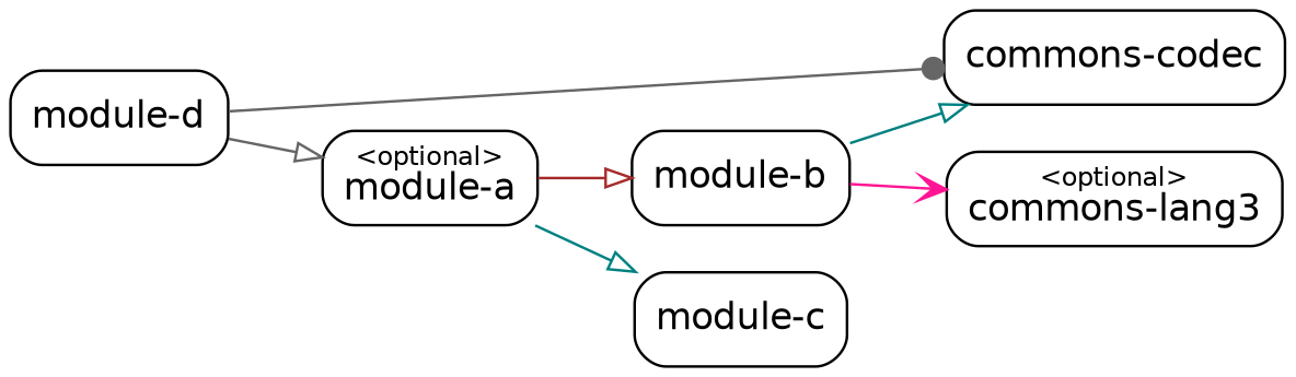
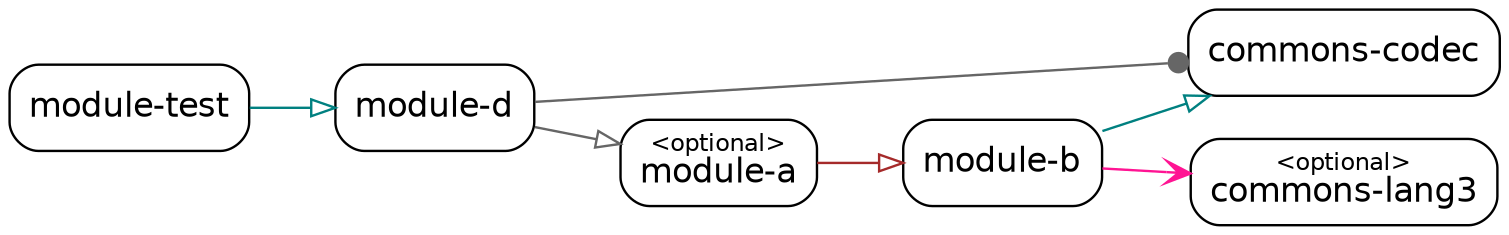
  digraph {
    rankdir=LR
    node [fontname=Helvetica fontsize=14 shape=box style=rounded]
    edge [arrowhead=onormal color=teal fontname=Helvetica fontsize=10]
    n1 [label=<module-b>]
    n2 [label=<<font point-size="10">&lt;optional&gt;</font><br/>commons-lang3>]
    n3 [label=<commons-codec>]
-   n4 [label=<module-c>]
    n5 [label=<<font point-size="10">&lt;optional&gt;</font><br/>module-a>]
    n6 [label=<module-d>]
+   n7 [label=<module-test>]
    n1 -> n2 [arrowhead=vee color=deeppink]
    n1 -> n3
    n5 -> n1 [color=brown]
-   n5 -> n4
    n6 -> n3 [arrowhead=dot color=gray40]
    n6 -> n5 [color=gray40]
+   n7 -> n6
  }
